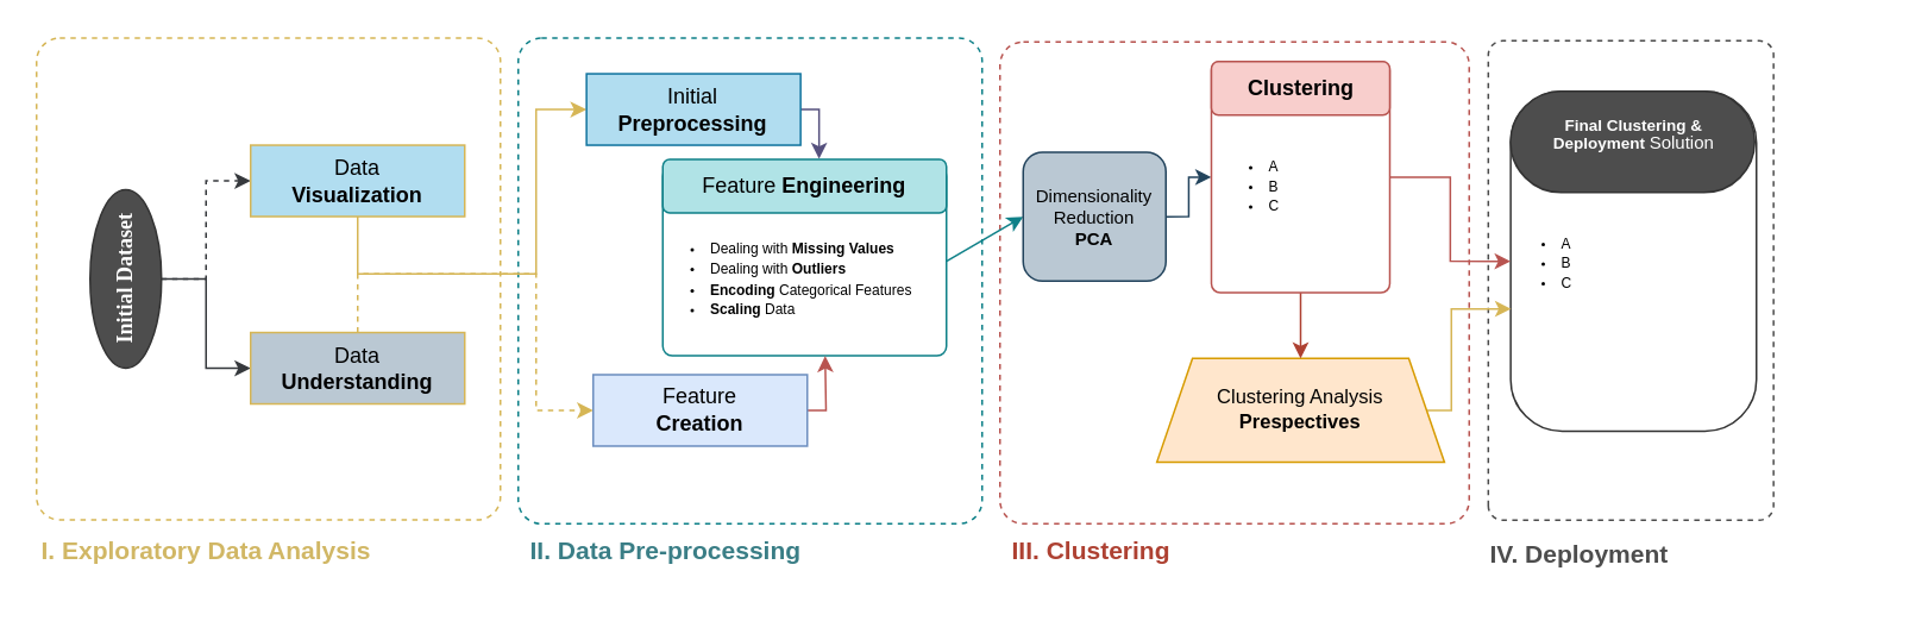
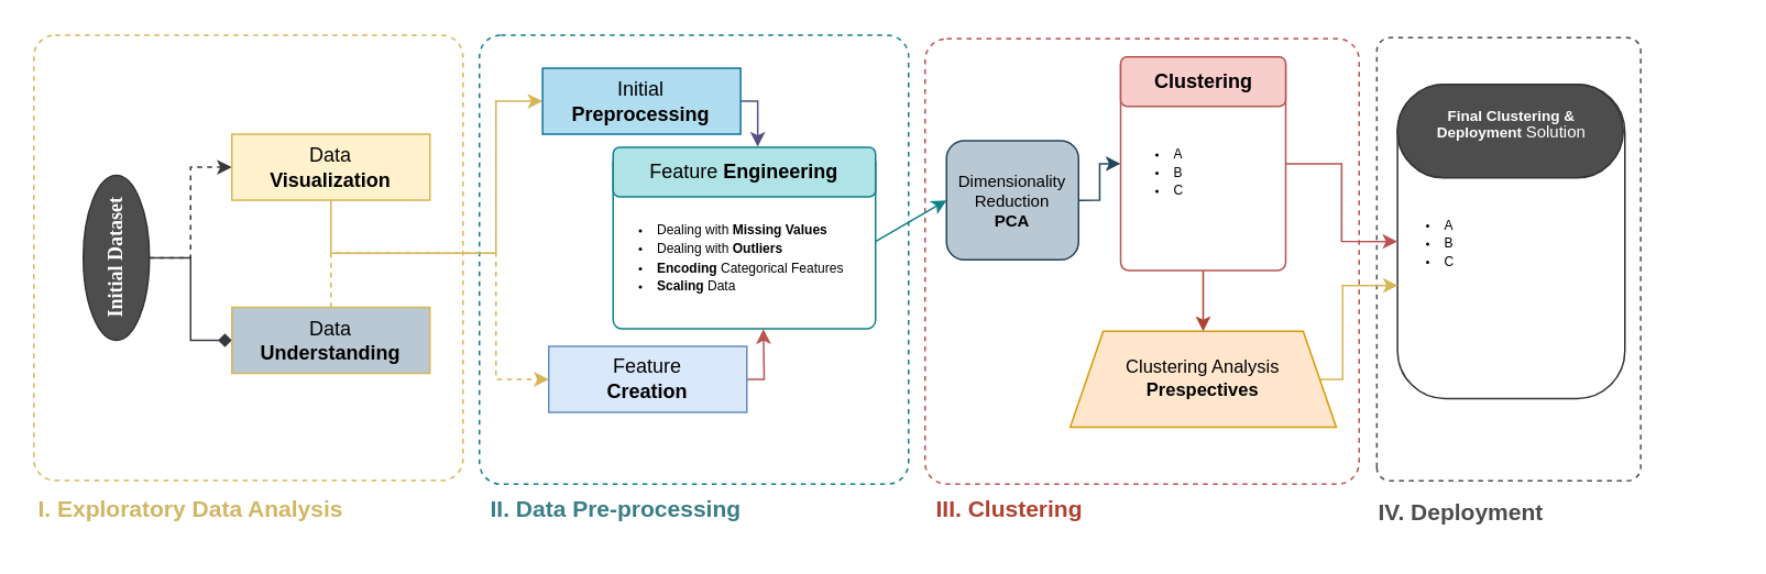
  <mxCell id="0" />
  <mxCell id="1" parent="0" />
  <mxCell id="2" value="" style="rounded=1;whiteSpace=wrap;html=1;labelBackgroundColor=none;dashed=1;fillColor=none;arcSize=5;strokeColor=#4d4d4d;gradientColor=#7ea6e0;rotation=-90;movable=1;resizable=1;rotatable=1;deletable=1;editable=1;connectable=1;" parent="1" vertex="1"><mxGeometry x="779.38" y="76.73" width="268.57" height="159.89" as="geometry" /></mxCell>
  <mxCell id="3" value="" style="rounded=1;whiteSpace=wrap;html=1;strokeColor=#333333;fontColor=#AE4132;fillColor=none;arcSize=21;strokeWidth=1;" parent="1" vertex="1"><mxGeometry x="846.25" y="50.69" width="137.75" height="190.48" as="geometry" /></mxCell>
  <mxCell id="4" value="" style="rounded=1;whiteSpace=wrap;html=1;labelBackgroundColor=none;dashed=1;fillColor=none;arcSize=5;strokeColor=#0e8088;movable=1;resizable=1;rotatable=1;deletable=1;editable=1;connectable=1;" parent="1" vertex="1"><mxGeometry x="290" y="20.87" width="260" height="272.13" as="geometry" /></mxCell>
  <mxCell id="5" value="" style="rounded=1;whiteSpace=wrap;html=1;labelBackgroundColor=none;dashed=1;fillColor=none;arcSize=5;strokeColor=#b85450;movable=1;resizable=1;rotatable=1;deletable=1;editable=1;connectable=1;" parent="1" vertex="1"><mxGeometry x="560" y="23" width="263" height="270" as="geometry" /></mxCell>
  <mxCell id="6" value="&lt;b style=&quot;font-size: 14px;&quot;&gt;III. Clustering&lt;/b&gt;" style="text;whiteSpace=wrap;html=1;rotation=0;fillColor=none;strokeColor=none;fontSize=14;verticalAlign=top;movable=1;resizable=1;rotatable=1;deletable=1;editable=1;connectable=1;fontColor=#AE4132;" parent="1" vertex="1"><mxGeometry x="565" y="292.87" width="260" height="30.13" as="geometry" /></mxCell>
  <mxCell id="7" value="&lt;b&gt;&lt;br&gt;&lt;/b&gt;" style="whiteSpace=wrap;html=1;labelBackgroundColor=none;strokeColor=#0e8088;fillColor=none;rounded=1;arcSize=5;movable=1;resizable=1;rotatable=1;deletable=1;editable=1;connectable=1;" parent="1" vertex="1"><mxGeometry x="371" y="93" width="159" height="105.86" as="geometry" /></mxCell>
  <mxCell id="8" value="" style="rounded=1;whiteSpace=wrap;html=1;labelBackgroundColor=none;dashed=1;fillColor=none;arcSize=5;strokeColor=#d6b656;" parent="1" vertex="1"><mxGeometry x="20" y="20.87" width="260" height="270" as="geometry" /></mxCell>
  <mxCell id="9" style="edgeStyle=orthogonalEdgeStyle;html=1;exitX=0.5;exitY=1;exitDx=0;exitDy=0;rounded=0;entryX=0;entryY=0.5;entryDx=0;entryDy=0;fillColor=#eeeeee;strokeColor=#36393d;dashed=1;" parent="1" source="11" target="13" edge="1"><mxGeometry relative="1" as="geometry"><mxPoint x="160" y="140.86" as="targetPoint" /></mxGeometry></mxCell>
- <mxCell id="10" style="edgeStyle=orthogonalEdgeStyle;rounded=0;html=1;exitX=0.5;exitY=1;exitDx=0;exitDy=0;entryX=0;entryY=0.5;entryDx=0;entryDy=0;fillColor=#eeeeee;strokeColor=#36393d;" parent="1" source="11" target="15" edge="1"><mxGeometry relative="1" as="geometry" /></mxCell>
+ <mxCell id="10" style="edgeStyle=orthogonalEdgeStyle;rounded=0;html=1;exitX=0.5;exitY=1;exitDx=0;exitDy=0;entryX=0;entryY=0.5;entryDx=0;entryDy=0;fillColor=#eeeeee;strokeColor=#36393d;endArrow=diamond;" parent="1" source="11" target="15" edge="1"><mxGeometry relative="1" as="geometry" /></mxCell>
  <mxCell id="11" value="&lt;b&gt;Initial Dataset&lt;/b&gt;" style="ellipse;whiteSpace=wrap;html=1;fillColor=#4D4D4D;strokeColor=#333333;fontColor=#FFFFFF;rounded=1;fontFamily=Calibri;fontSource=https%3A%2F%2Fwww.downloadfonts.io%2Fcalibri-font-family-free%2F;rotation=-90;" parent="1" vertex="1"><mxGeometry x="20" y="135.86" width="100" height="40" as="geometry" /></mxCell>
  <mxCell id="12" value="" style="edgeStyle=orthogonalEdgeStyle;rounded=0;html=1;fontColor=#d6b656;fillColor=#fff2cc;strokeColor=#d6b656;entryX=0;entryY=0.5;entryDx=0;entryDy=0;" parent="1" source="13" target="18" edge="1"><mxGeometry relative="1" as="geometry"><mxPoint x="450" y="83" as="targetPoint" /><Array as="points"><mxPoint x="200" y="153" /><mxPoint x="300" y="153" /><mxPoint x="300" y="61" /></Array></mxGeometry></mxCell>
- <mxCell id="13" value="Data&lt;br&gt;&lt;b&gt;Visualization&lt;/b&gt;" style="whiteSpace=wrap;html=1;fillColor=#b1ddf0;strokeColor=#d6b656;" parent="1" vertex="1"><mxGeometry x="140" y="80.86" width="120" height="40" as="geometry" /></mxCell>
+ <mxCell id="13" value="Data&lt;br&gt;&lt;b&gt;Visualization&lt;/b&gt;" style="whiteSpace=wrap;html=1;fillColor=#fff2cc;strokeColor=#d6b656;" parent="1" vertex="1"><mxGeometry x="140" y="80.86" width="120" height="40" as="geometry" /></mxCell>
  <mxCell id="14" style="edgeStyle=orthogonalEdgeStyle;rounded=0;html=1;exitX=0.5;exitY=0;exitDx=0;exitDy=0;entryX=0;entryY=0.5;entryDx=0;entryDy=0;fontColor=#d6b656;fillColor=#fff2cc;strokeColor=#d6b656;dashed=1;" parent="1" source="15" target="29" edge="1"><mxGeometry relative="1" as="geometry"><mxPoint x="287.5" y="155.86" as="targetPoint" /><Array as="points"><mxPoint x="200" y="153" /><mxPoint x="300" y="153" /><mxPoint x="300" y="230" /></Array></mxGeometry></mxCell>
  <mxCell id="15" value="Data&lt;br&gt;&lt;b&gt;Understanding&lt;/b&gt;" style="whiteSpace=wrap;html=1;fillColor=#bac8d3;strokeColor=#d6b656;" parent="1" vertex="1"><mxGeometry x="140" y="185.86" width="120" height="40" as="geometry" /></mxCell>
  <mxCell id="16" value="&lt;b style=&quot;font-size: 14px;&quot;&gt;I. Exploratory Data Analysis&lt;/b&gt;" style="text;whiteSpace=wrap;html=1;rotation=0;fillColor=none;strokeColor=none;fontColor=#d1b765;fontSize=14;verticalAlign=top;" parent="1" vertex="1"><mxGeometry x="21" y="292.87" width="259" height="30.13" as="geometry" /></mxCell>
  <mxCell id="17" style="html=1;exitX=1;exitY=0.5;exitDx=0;exitDy=0;entryX=0.551;entryY=-0.012;entryDx=0;entryDy=0;fillColor=#d0cee2;strokeColor=#56517e;rounded=0;movable=1;resizable=1;rotatable=1;deletable=1;editable=1;connectable=1;edgeStyle=orthogonalEdgeStyle;entryPerimeter=0;" parent="1" source="18" target="20" edge="1"><mxGeometry relative="1" as="geometry" /></mxCell>
  <mxCell id="18" value="Initial &lt;br&gt;&lt;b&gt;Preprocessing&lt;/b&gt;" style="whiteSpace=wrap;html=1;fillColor=#b1ddf0;strokeColor=#10739e;movable=1;resizable=1;rotatable=1;deletable=1;editable=1;connectable=1;" parent="1" vertex="1"><mxGeometry x="328.25" y="40.86" width="120" height="40" as="geometry" /></mxCell>
  <mxCell id="19" value="&lt;b style=&quot;font-size: 14px;&quot;&gt;&lt;font color=&quot;#3a7e86&quot; face=&quot;Helvetica&quot;&gt;II.&amp;nbsp;Data Pre-processing&lt;/font&gt;&lt;/b&gt;" style="text;whiteSpace=wrap;html=1;rotation=0;fillColor=none;strokeColor=none;fontColor=#1A3300;fontFamily=Calibri;fontSource=https%3A%2F%2Fwww.downloadfonts.io%2Fcalibri-font-family-free%2F;fontSize=14;verticalAlign=top;movable=1;resizable=1;rotatable=1;deletable=1;editable=1;connectable=1;" parent="1" vertex="1"><mxGeometry x="294.5" y="292.87" width="187.5" height="30.13" as="geometry" /></mxCell>
  <mxCell id="20" value="Feature &lt;b&gt;Engineering&lt;br&gt;&lt;/b&gt;" style="whiteSpace=wrap;html=1;labelBackgroundColor=none;strokeColor=#0e8088;fillColor=#b0e3e6;rounded=1;arcSize=13;movable=1;resizable=1;rotatable=1;deletable=1;editable=1;connectable=1;" parent="1" vertex="1"><mxGeometry x="371" y="88.86" width="159" height="30" as="geometry" /></mxCell>
  <mxCell id="21" style="edgeStyle=none;html=1;entryX=0;entryY=0.5;entryDx=0;entryDy=0;fontColor=#d1b765;exitX=1;exitY=0.5;exitDx=0;exitDy=0;fillColor=#b0e3e6;strokeColor=#0e8088;" parent="1" source="7" target="24" edge="1"><mxGeometry relative="1" as="geometry"><mxPoint x="570" y="169" as="sourcePoint" /></mxGeometry></mxCell>
  <mxCell id="22" value="&lt;ul style=&quot;font-size: 8px; line-height: 140%;&quot;&gt;&lt;li&gt;Dealing with &lt;b&gt;Missing Values&lt;/b&gt;&lt;/li&gt;&lt;li&gt;Dealing with &lt;b&gt;Outliers&lt;/b&gt;&lt;/li&gt;&lt;li&gt;&lt;b&gt;Encoding &lt;/b&gt;Categorical Features&lt;/li&gt;&lt;li&gt;&lt;b&gt;Scaling&lt;/b&gt; Data&lt;/li&gt;&lt;/ul&gt;" style="text;html=1;align=left;verticalAlign=middle;resizable=1;points=[];autosize=1;strokeColor=none;fillColor=none;fontColor=default;movable=1;rotatable=1;deletable=1;editable=1;connectable=1;" parent="1" vertex="1"><mxGeometry x="356" y="105.86" width="180" height="100" as="geometry" /></mxCell>
  <mxCell id="23" style="edgeStyle=orthogonalEdgeStyle;html=1;exitX=1;exitY=0.5;exitDx=0;exitDy=0;entryX=0;entryY=0.5;entryDx=0;entryDy=0;rounded=0;fillColor=#bac8d3;strokeColor=#23445d;" parent="1" source="24" target="32" edge="1"><mxGeometry relative="1" as="geometry" /></mxCell>
  <mxCell id="24" value="&lt;font style=&quot;font-size: 10px;&quot;&gt;Dimensionality Reduction&lt;br&gt;&lt;b&gt;PCA&lt;/b&gt;&lt;/font&gt;" style="whiteSpace=wrap;html=1;rounded=1;labelBackgroundColor=none;strokeColor=#23445d;fontSize=8;fillColor=#bac8d3;movable=1;resizable=1;rotatable=1;deletable=1;editable=1;connectable=1;" parent="1" vertex="1"><mxGeometry x="573" y="84.89" width="80" height="72.07" as="geometry" /></mxCell>
  <mxCell id="25" style="edgeStyle=orthogonalEdgeStyle;shape=connector;rounded=0;html=1;exitX=1;exitY=0.5;exitDx=0;exitDy=0;entryX=0.002;entryY=0.64;entryDx=0;entryDy=0;labelBackgroundColor=default;strokeColor=#d6b656;fontFamily=Helvetica;fontSize=11;fontColor=default;endArrow=classic;fillColor=#fff2cc;entryPerimeter=0;" parent="1" source="26" target="3" edge="1"><mxGeometry relative="1" as="geometry"><Array as="points"><mxPoint x="813" y="230" /><mxPoint x="813" y="173" /><mxPoint x="847" y="173" /></Array></mxGeometry></mxCell>
  <mxCell id="26" value="&lt;font style=&quot;&quot;&gt;&lt;span style=&quot;font-size: 11px;&quot;&gt;Clustering Analysis&lt;/span&gt;&lt;b style=&quot;font-size: 11px;&quot;&gt; Prespectives&lt;/b&gt;&lt;/font&gt;" style="shape=trapezoid;perimeter=trapezoidPerimeter;whiteSpace=wrap;html=1;fixedSize=1;rounded=0;glass=0;labelBackgroundColor=none;sketch=0;strokeColor=#d79b00;strokeWidth=1;fontSize=6;fillColor=#ffe6cc;movable=1;resizable=1;rotatable=1;deletable=1;editable=1;connectable=1;rotation=0;" parent="1" vertex="1"><mxGeometry x="647.9" y="200.4" width="161.21" height="58.18" as="geometry" /></mxCell>
  <mxCell id="27" value="&lt;b style=&quot;font-size: 14px;&quot;&gt;IV. Deployment&lt;/b&gt;" style="text;whiteSpace=wrap;html=1;rotation=0;fillColor=none;strokeColor=none;fontSize=14;gradientColor=#b3b3b3;fontColor=#4d4d4d;movable=1;resizable=1;rotatable=1;deletable=1;editable=1;connectable=1;" parent="1" vertex="1"><mxGeometry x="832.79" y="295.1" width="141" height="30.13" as="geometry" /></mxCell>
  <mxCell id="28" style="edgeStyle=orthogonalEdgeStyle;html=1;exitX=1;exitY=0.5;exitDx=0;exitDy=0;rounded=0;fillColor=#f8cecc;strokeColor=#b85450;movable=1;resizable=1;rotatable=1;deletable=1;editable=1;connectable=1;" parent="1" source="29" edge="1"><mxGeometry relative="1" as="geometry"><mxPoint x="462" y="199" as="targetPoint" /></mxGeometry></mxCell>
  <mxCell id="29" value="Feature&lt;br&gt;&lt;b&gt;Creation&lt;/b&gt;" style="whiteSpace=wrap;html=1;fillColor=#dae8fc;strokeColor=#6c8ebf;movable=1;resizable=1;rotatable=1;deletable=1;editable=1;connectable=1;" parent="1" vertex="1"><mxGeometry x="332" y="209.49" width="120" height="40" as="geometry" /></mxCell>
  <mxCell id="30" style="edgeStyle=orthogonalEdgeStyle;shape=connector;rounded=0;html=1;exitX=0.5;exitY=1;exitDx=0;exitDy=0;entryX=0.5;entryY=0;entryDx=0;entryDy=0;labelBackgroundColor=default;strokeColor=#ae4132;fontFamily=Helvetica;fontSize=11;fontColor=default;endArrow=classic;fillColor=#fad9d5;" parent="1" source="32" target="26" edge="1"><mxGeometry relative="1" as="geometry" /></mxCell>
  <mxCell id="31" style="edgeStyle=orthogonalEdgeStyle;shape=connector;rounded=0;html=1;exitX=1;exitY=0.5;exitDx=0;exitDy=0;entryX=0;entryY=0.5;entryDx=0;entryDy=0;labelBackgroundColor=default;strokeColor=#b85450;fontFamily=Helvetica;fontSize=11;fontColor=default;endArrow=classic;fillColor=#f8cecc;" parent="1" source="32" target="3" edge="1"><mxGeometry relative="1" as="geometry" /></mxCell>
  <mxCell id="32" value="&lt;b&gt;&lt;br&gt;&lt;/b&gt;" style="whiteSpace=wrap;html=1;labelBackgroundColor=none;strokeColor=#b85450;fillColor=none;rounded=1;arcSize=5;movable=1;resizable=1;rotatable=1;deletable=1;editable=1;connectable=1;" parent="1" vertex="1"><mxGeometry x="678.5" y="33.97" width="100" height="129.57" as="geometry" /></mxCell>
  <mxCell id="33" value="&lt;b&gt;Clustering&lt;br&gt;&lt;/b&gt;" style="whiteSpace=wrap;html=1;labelBackgroundColor=none;strokeColor=#b85450;fillColor=#f8cecc;rounded=1;arcSize=13;movable=1;resizable=1;rotatable=1;deletable=1;editable=1;connectable=1;" parent="1" vertex="1"><mxGeometry x="678.5" y="33.97" width="100" height="30" as="geometry" /></mxCell>
  <mxCell id="34" value="&lt;ul style=&quot;font-size: 8px; line-height: 140%;&quot;&gt;&lt;li&gt;A&lt;/li&gt;&lt;li&gt;B&lt;/li&gt;&lt;li&gt;C&lt;/li&gt;&lt;/ul&gt;" style="text;html=1;align=left;verticalAlign=middle;resizable=1;points=[];autosize=1;strokeColor=none;fillColor=none;fontColor=default;movable=1;rotatable=1;deletable=1;editable=1;connectable=1;" parent="1" vertex="1"><mxGeometry x="668.5" y="63.86" width="70" height="80" as="geometry" /></mxCell>
  <mxCell id="35" value="&lt;p style=&quot;line-height: 0%;&quot;&gt;&lt;b style=&quot;font-size: 9px;&quot;&gt;Final Clustering&amp;nbsp;&lt;/b&gt;&lt;span style=&quot;font-size: 9px;&quot;&gt;&lt;b&gt;&amp;amp;&lt;/b&gt;&lt;/span&gt;&lt;/p&gt;&lt;p style=&quot;line-height: 0%;&quot;&gt;&lt;b style=&quot;font-size: 9px;&quot;&gt;Deployment &lt;/b&gt;&lt;font size=&quot;1&quot;&gt;Solution&lt;/font&gt;&lt;/p&gt;&lt;p style=&quot;line-height: 0%;&quot;&gt;&lt;b style=&quot;background-color: initial; font-size: 9px;&quot;&gt;&amp;nbsp;&lt;/b&gt;&lt;/p&gt;" style="html=1;dashed=0;whitespace=wrap;shape=mxgraph.dfd.start;fillColor=#4D4D4D;strokeColor=#333333;fontColor=#ffffff;strokeWidth=1;fontSize=10;rotation=0;movable=1;resizable=1;rotatable=1;deletable=1;editable=1;connectable=1;" parent="1" vertex="1"><mxGeometry x="846.17" y="50.69" width="136.83" height="56.68" as="geometry" /></mxCell>
  <mxCell id="36" value="&lt;span style=&quot;color: rgb(255, 255, 255);&quot;&gt;&lt;font style=&quot;font-size: 7px;&quot;&gt;WebApp&lt;/font&gt;&lt;/span&gt;" style="text;html=1;align=center;verticalAlign=middle;resizable=1;points=[];autosize=1;strokeColor=none;fillColor=none;fontSize=5;fontColor=#1A3300;rotation=0;movable=1;rotatable=1;deletable=1;editable=1;connectable=1;" parent="1" vertex="1"><mxGeometry x="888.67" y="102.515" width="50" height="20" as="geometry" /></mxCell>
  <mxCell id="37" value="&lt;ul style=&quot;font-size: 8px; line-height: 140%;&quot;&gt;&lt;li&gt;A&lt;/li&gt;&lt;li&gt;B&lt;/li&gt;&lt;li&gt;C&lt;/li&gt;&lt;/ul&gt;" style="text;html=1;align=left;verticalAlign=middle;resizable=1;points=[];autosize=1;strokeColor=none;fillColor=none;fontColor=default;movable=1;rotatable=1;deletable=1;editable=1;connectable=1;" parent="1" vertex="1"><mxGeometry x="832.79" y="107.37" width="150.21" height="80" as="geometry" /></mxCell>
